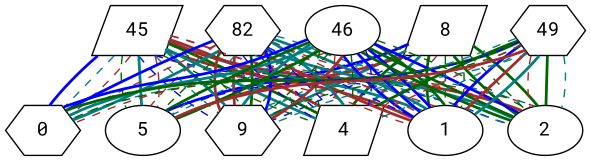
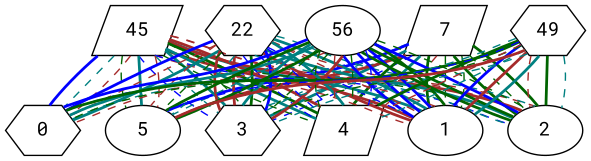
  graph {
    fontname="Roboto Mono"
    node [fontname="Roboto Mono" shape=hexagon]
    edge [color=darkgreen fontname="Roboto Mono" style=dashed]
-   n1 [label=8 shape=parallelogram]
+   n1 [label=7 shape=parallelogram]
    0
    1 [shape=ellipse]
    2 [shape=ellipse]
-   3 [label=9]
+   3
    4 [shape=parallelogram]
    5 [shape=ellipse]
    n8 [label=45 shape=parallelogram]
-   n9 [label=82]
-   n10 [label=46 shape=ellipse]
+   n9 [label=22]
+   n10 [label=56 shape=ellipse]
    n11 [label=49]
    n1 -- 0 [color=blue]
    n1 -- 0 [color=teal]
    n1 -- 1 [style=bold]
    n1 -- 1
    n1 -- 1
    n1 -- 2 [style=bold]
    n1 -- 2
    n1 -- 2 [style=bold]
    n1 -- 3 [color=teal]
    n1 -- 3 [color=teal style=bold]
    n1 -- 3 [color=blue]
    n1 -- 4 [style=bold]
    n1 -- 4 [color=teal style=bold]
    n1 -- 4 [color=brown]
    n1 -- 5 [color=blue style=bold]
    n1 -- 5 [color=brown style=bold]
    n8 -- 0 [color=blue style=bold]
    n8 -- 0 [color=teal]
    n8 -- 0 [color=brown]
    n8 -- 1 [color=brown]
    n8 -- 1 [color=brown style=bold]
    n8 -- 1 [color=teal style=bold]
    n8 -- 1 [color=brown]
    n8 -- 2 [color=blue]
    n8 -- 2
    n8 -- 2 [color=brown style=bold]
    n8 -- 2 [color=brown]
    n8 -- 3 [color=blue]
    n8 -- 3 [color=teal]
    n8 -- 3 [color=teal style=bold]
    n8 -- 3
    n8 -- 4
    n8 -- 4 [color=teal style=bold]
    n8 -- 4 [style=bold]
    n8 -- 4 [color=brown style=bold]
    n8 -- 5
    n8 -- 5 [color=teal style=bold]
    n8 -- 5 [color=brown]
    n9 -- 0 [color=blue style=bold]
    n9 -- 0 [color=brown]
    n9 -- 0 [color=teal style=bold]
    n9 -- 1 [color=brown style=bold]
    n9 -- 1 [color=blue]
    n9 -- 1 [color=brown]
    n9 -- 1 [color=teal style=bold]
    n9 -- 2 [color=teal]
    n9 -- 2 [color=teal style=bold]
    n9 -- 2 [color=brown]
    n9 -- 2 [color=teal]
    n9 -- 3 [color=brown style=bold]
    n9 -- 3 [color=brown style=bold]
    n9 -- 3 [style=bold]
    n9 -- 3 [color=blue style=bold]
    n9 -- 4 [color=blue]
    n9 -- 4 [color=blue]
    n9 -- 4 [color=blue]
    n9 -- 4 [color=teal style=bold]
    n9 -- 5 [color=brown]
    n9 -- 5
    n9 -- 5 [color=teal]
    n10 -- 0 [color=blue style=bold]
    n10 -- 0 [color=teal style=bold]
    n10 -- 0 [color=brown]
    n10 -- 1 [color=blue style=bold]
    n10 -- 1 [color=blue style=bold]
    n10 -- 1 [color=blue style=bold]
    n10 -- 1 [style=bold]
    n10 -- 2 [style=bold]
    n10 -- 2 [style=bold]
    n10 -- 2 [color=blue style=bold]
    n10 -- 2
    n10 -- 3 [color=teal style=bold]
    n10 -- 3
    n10 -- 3
    n10 -- 3 [color=brown style=bold]
    n10 -- 4
    n10 -- 4 [color=brown]
    n10 -- 4
    n10 -- 4 [color=blue]
    n10 -- 5 [style=bold]
    n10 -- 5 [color=teal]
    n10 -- 5 [style=bold]
    n11 -- 0 [style=bold]
    n11 -- 0
    n11 -- 1 [color=blue style=bold]
    n11 -- 1 [color=brown style=bold]
    n11 -- 1 [color=teal style=bold]
    n11 -- 2 [color=brown]
    n11 -- 2 [style=bold]
    n11 -- 2 [color=teal]
    n11 -- 3 [color=teal]
    n11 -- 3
    n11 -- 3 [color=teal]
    n11 -- 4 [style=bold]
    n11 -- 4 [color=brown]
    n11 -- 4 [color=teal]
    n11 -- 5 [color=blue]
    n11 -- 5 [color=brown style=bold]
  }
